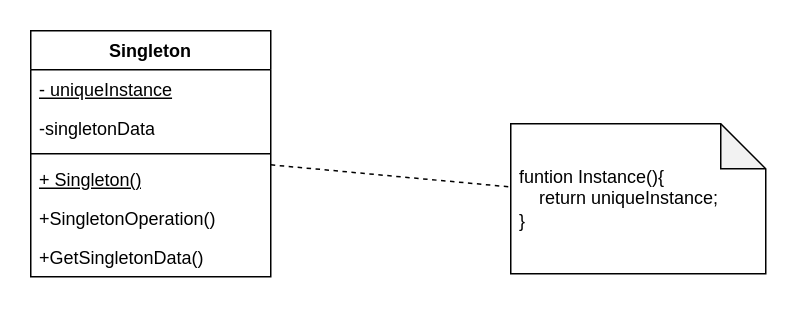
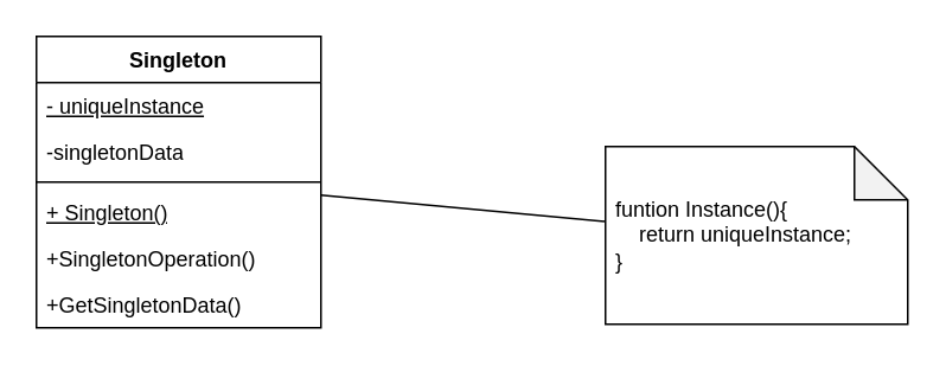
  <mxCell id="0" />
  <mxCell id="1" parent="0" />
- <mxCell id="2" style="rounded=0;orthogonalLoop=1;jettySize=auto;html=1;dashed=1;endArrow=none;endFill=0;" parent="1" source="3" target="10" edge="1"><mxGeometry relative="1" as="geometry" /></mxCell>
+ <mxCell id="2" style="rounded=0;orthogonalLoop=1;jettySize=auto;html=1;dashed=0;endArrow=none;endFill=0;" parent="1" source="3" target="10" edge="1"><mxGeometry relative="1" as="geometry" /></mxCell>
  <mxCell id="3" value="Singleton" style="swimlane;fontStyle=1;align=center;verticalAlign=top;childLayout=stackLayout;horizontal=1;startSize=26;horizontalStack=0;resizeParent=1;resizeParentMax=0;resizeLast=0;collapsible=1;marginBottom=0;whiteSpace=wrap;html=1;" parent="1" vertex="1"><mxGeometry x="20" y="20" width="160" height="164" as="geometry" /></mxCell>
  <mxCell id="4" value="&lt;u&gt;- uniqueInstance&lt;/u&gt;" style="text;strokeColor=none;fillColor=none;align=left;verticalAlign=top;spacingLeft=4;spacingRight=4;overflow=hidden;rotatable=0;points=[[0,0.5],[1,0.5]];portConstraint=eastwest;whiteSpace=wrap;html=1;" parent="3" vertex="1"><mxGeometry y="26" width="160" height="26" as="geometry" /></mxCell>
  <mxCell id="5" value="-singletonData" style="text;strokeColor=none;fillColor=none;align=left;verticalAlign=top;spacingLeft=4;spacingRight=4;overflow=hidden;rotatable=0;points=[[0,0.5],[1,0.5]];portConstraint=eastwest;whiteSpace=wrap;html=1;" parent="3" vertex="1"><mxGeometry y="52" width="160" height="26" as="geometry" /></mxCell>
  <mxCell id="6" value="" style="line;strokeWidth=1;fillColor=none;align=left;verticalAlign=middle;spacingTop=-1;spacingLeft=3;spacingRight=3;rotatable=0;labelPosition=right;points=[];portConstraint=eastwest;strokeColor=inherit;" parent="3" vertex="1"><mxGeometry y="78" width="160" height="8" as="geometry" /></mxCell>
  <mxCell id="7" value="&lt;u&gt;+ Singleton()&lt;/u&gt;" style="text;strokeColor=none;fillColor=none;align=left;verticalAlign=top;spacingLeft=4;spacingRight=4;overflow=hidden;rotatable=0;points=[[0,0.5],[1,0.5]];portConstraint=eastwest;whiteSpace=wrap;html=1;" parent="3" vertex="1"><mxGeometry y="86" width="160" height="26" as="geometry" /></mxCell>
  <mxCell id="8" value="+SingletonOperation()" style="text;strokeColor=none;fillColor=none;align=left;verticalAlign=top;spacingLeft=4;spacingRight=4;overflow=hidden;rotatable=0;points=[[0,0.5],[1,0.5]];portConstraint=eastwest;whiteSpace=wrap;html=1;" parent="3" vertex="1"><mxGeometry y="112" width="160" height="26" as="geometry" /></mxCell>
  <mxCell id="9" value="+GetSingletonData()" style="text;strokeColor=none;fillColor=none;align=left;verticalAlign=top;spacingLeft=4;spacingRight=4;overflow=hidden;rotatable=0;points=[[0,0.5],[1,0.5]];portConstraint=eastwest;whiteSpace=wrap;html=1;" parent="3" vertex="1"><mxGeometry y="138" width="160" height="26" as="geometry" /></mxCell>
  <mxCell id="10" value="funtion Instance(){&lt;br&gt;&amp;nbsp; &amp;nbsp; return uniqueInstance;&lt;br&gt;}" style="shape=note;whiteSpace=wrap;html=1;backgroundOutline=1;darkOpacity=0.05;spacingLeft=4;spacingRight=4;align=left;" parent="1" vertex="1"><mxGeometry x="340" y="82" width="170" height="100" as="geometry" /></mxCell>
